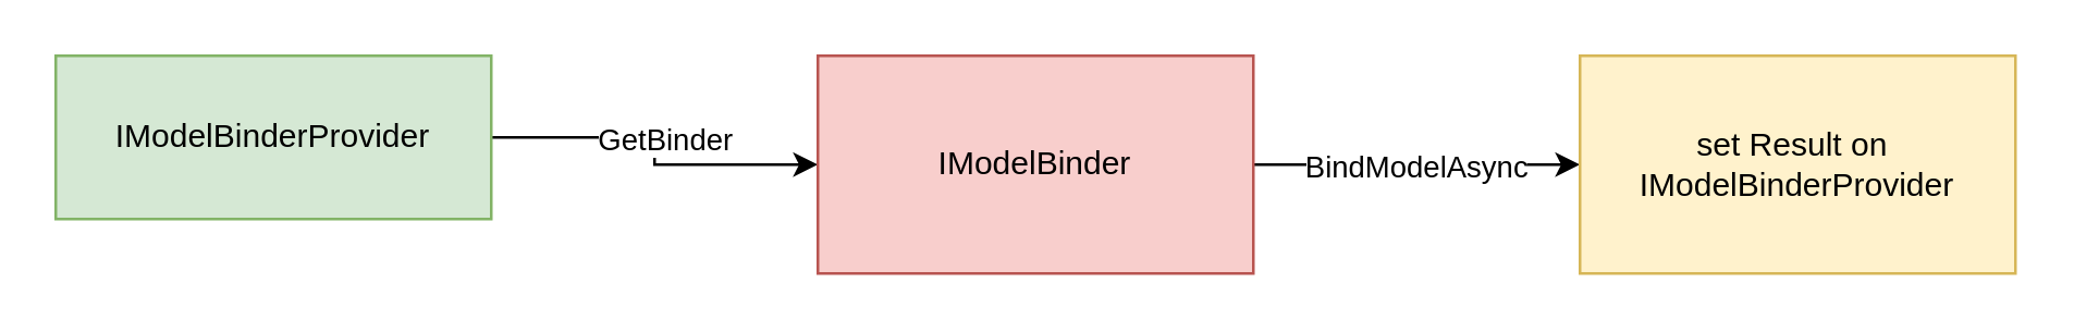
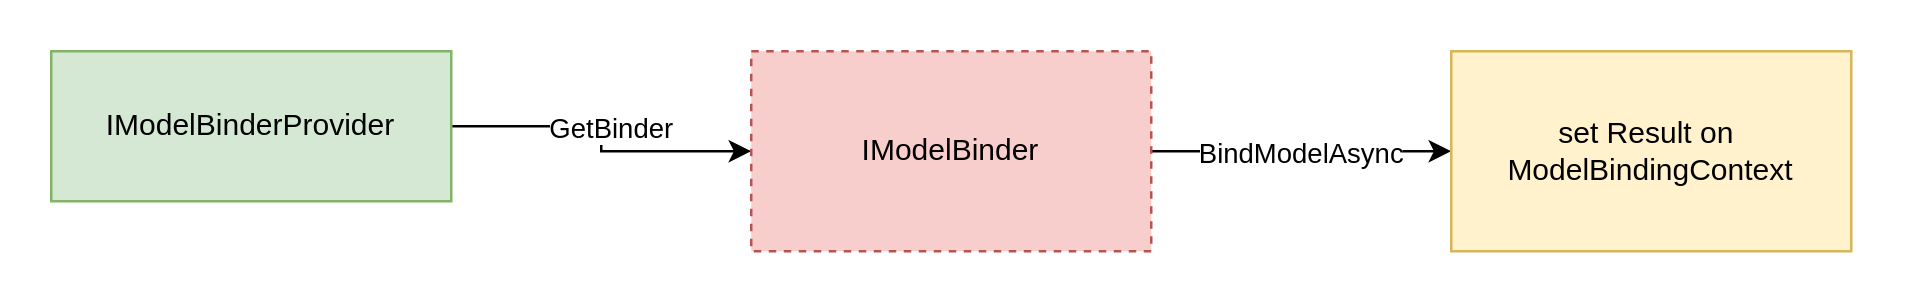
  <mxCell id="0" />
  <mxCell id="1" parent="0" />
  <mxCell id="2" style="edgeStyle=orthogonalEdgeStyle;rounded=0;orthogonalLoop=1;jettySize=auto;html=1;" edge="1" parent="1" source="4" target="7"><mxGeometry relative="1" as="geometry" /></mxCell>
  <mxCell id="3" value="GetBinder" style="edgeLabel;html=1;align=center;verticalAlign=middle;resizable=0;points=[];" vertex="1" connectable="0" parent="2"><mxGeometry x="-0.355" relative="1" as="geometry"><mxPoint x="21.38" as="offset" /></mxGeometry></mxCell>
  <mxCell id="4" value="IModelBinderProvider" style="rounded=0;whiteSpace=wrap;html=1;fillColor=#d5e8d4;strokeColor=#82b366;" vertex="1" parent="1"><mxGeometry x="20" y="20" width="160" height="60" as="geometry" /></mxCell>
  <mxCell id="5" value="" style="edgeStyle=orthogonalEdgeStyle;rounded=0;orthogonalLoop=1;jettySize=auto;html=1;" edge="1" parent="1" source="7" target="8"><mxGeometry relative="1" as="geometry" /></mxCell>
  <mxCell id="6" value="BindModelAsync" style="edgeLabel;html=1;align=center;verticalAlign=middle;resizable=0;points=[];" vertex="1" connectable="0" parent="5"><mxGeometry x="-0.233" y="-2" relative="1" as="geometry"><mxPoint x="13.71" y="-2" as="offset" /></mxGeometry></mxCell>
- <mxCell id="7" value="IModelBinder" style="rounded=0;whiteSpace=wrap;html=1;fillColor=#f8cecc;strokeColor=#b85450;" vertex="1" parent="1"><mxGeometry x="300" y="20" width="160" height="80" as="geometry" /></mxCell>
- <mxCell id="8" value="set Result on&amp;nbsp;&lt;br&gt;IModelBinderProvider" style="rounded=0;whiteSpace=wrap;html=1;fillColor=#fff2cc;strokeColor=#d6b656;" vertex="1" parent="1"><mxGeometry x="580" y="20" width="160" height="80" as="geometry" /></mxCell>
+ <mxCell id="7" value="IModelBinder" style="rounded=0;whiteSpace=wrap;html=1;fillColor=#f8cecc;strokeColor=#b85450;dashed=1;" vertex="1" parent="1"><mxGeometry x="300" y="20" width="160" height="80" as="geometry" /></mxCell>
+ <mxCell id="8" value="set Result on&amp;nbsp;&lt;br&gt;ModelBindingContext" style="rounded=0;whiteSpace=wrap;html=1;fillColor=#fff2cc;strokeColor=#d6b656;" vertex="1" parent="1"><mxGeometry x="580" y="20" width="160" height="80" as="geometry" /></mxCell>
